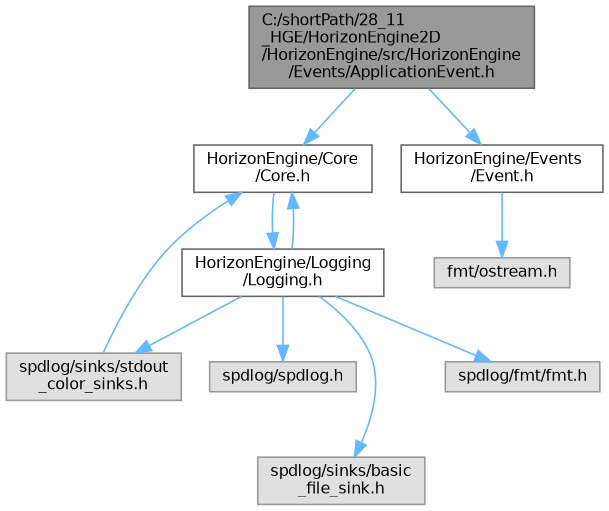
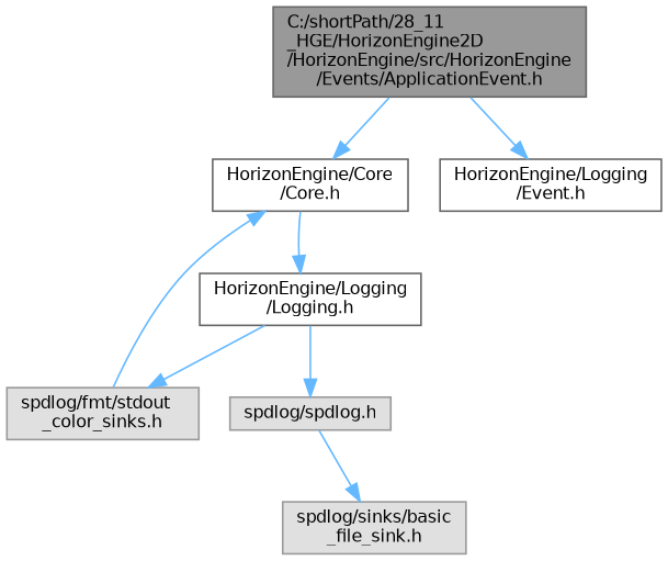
  digraph {
    node [color=grey60 fillcolor="#E0E0E0" fontname=Helvetica fontsize=10 shape=box style=filled]
    edge [color=steelblue1 fontname=Helvetica fontsize=10 labelfontname=Helvetica labelfontsize=10 style=solid]
    n1 [color=gray40 fillcolor=grey60 fontcolor=black height=0.2 label="C:/shortPath/28_11\l_HGE/HorizonEngine2D\l/HorizonEngine/src/HorizonEngine\l/Events/ApplicationEvent.h" width=0.4]
    n2 [color=grey40 fillcolor=white height=0.2 label="HorizonEngine/Core\l/Core.h" width=0.4]
-   n3 [color=grey40 fillcolor=white height=0.2 label="HorizonEngine/Events\l/Event.h" width=0.4]
+   n3 [color=grey40 fillcolor=white height=0.2 label="HorizonEngine/Logging\l/Event.h" width=0.4]
    n4 [color=grey40 fillcolor=white height=0.2 label="HorizonEngine/Logging\l/Logging.h" width=0.4]
-   n5 [height=0.2 label="fmt/ostream.h" width=0.4]
    n6 [height=0.2 label="spdlog/spdlog.h" width=0.4]
-   n7 [height=0.2 label="spdlog/sinks/stdout\l_color_sinks.h" width=0.4]
+   n7 [height=0.2 label="spdlog/fmt/stdout\l_color_sinks.h" width=0.4]
    n8 [height=0.2 label="spdlog/sinks/basic\l_file_sink.h" width=0.4]
-   n9 [height=0.2 label="spdlog/fmt/fmt.h" width=0.4]
    n1 -> n2
    n1 -> n3
    n2 -> n4
-   n3 -> n5
-   n4 -> n2
    n4 -> n6
    n4 -> n7
-   n4 -> n8
-   n4 -> n9
+   n6 -> n8
    n7 -> n2
  }
